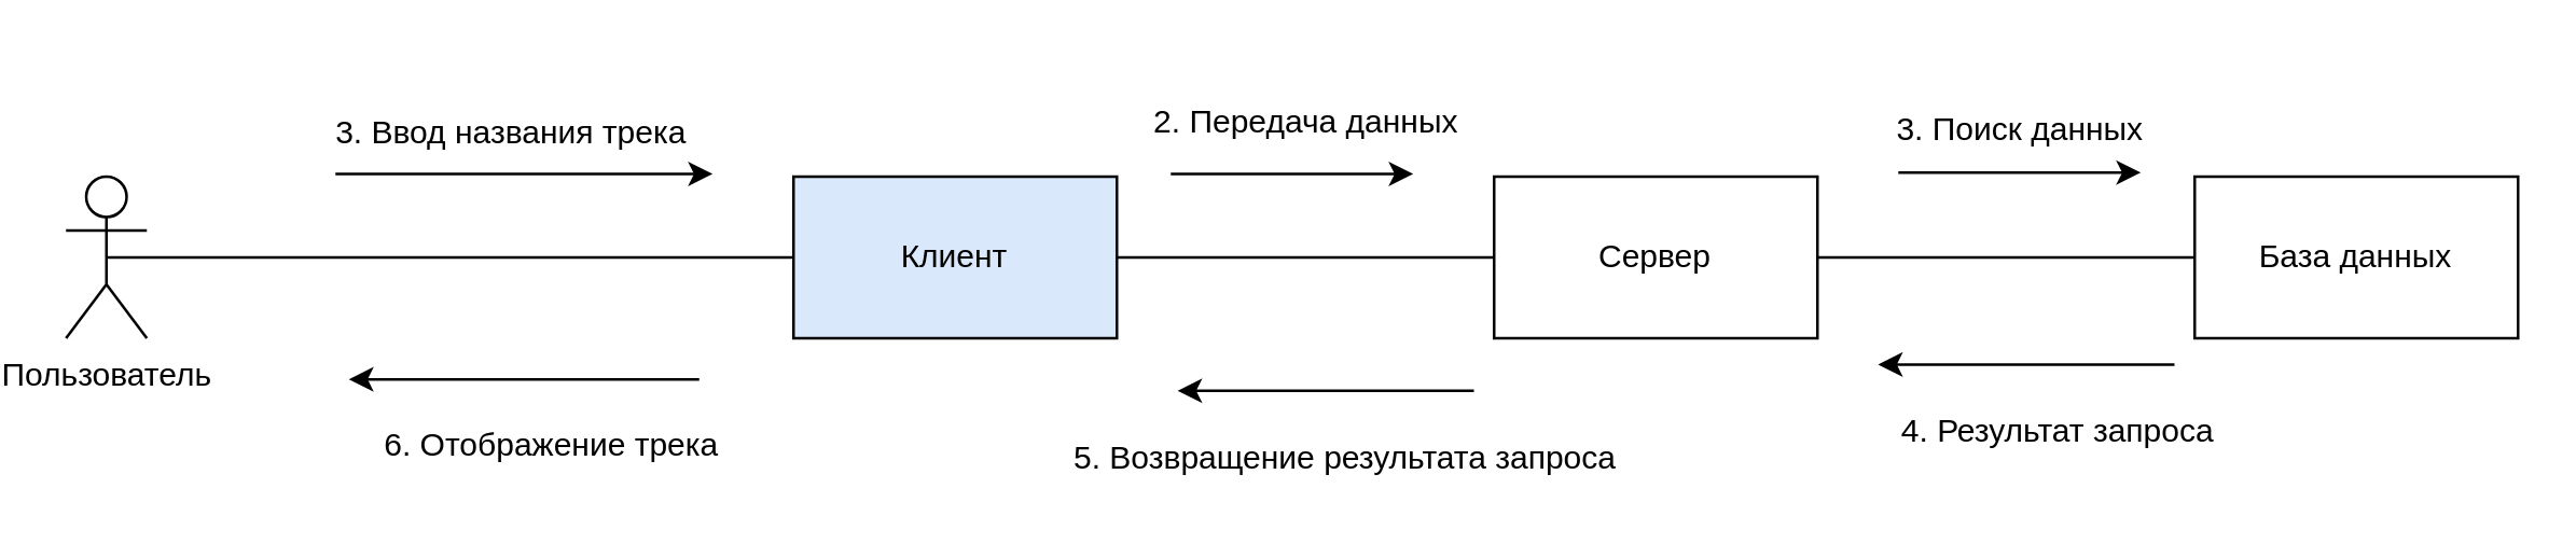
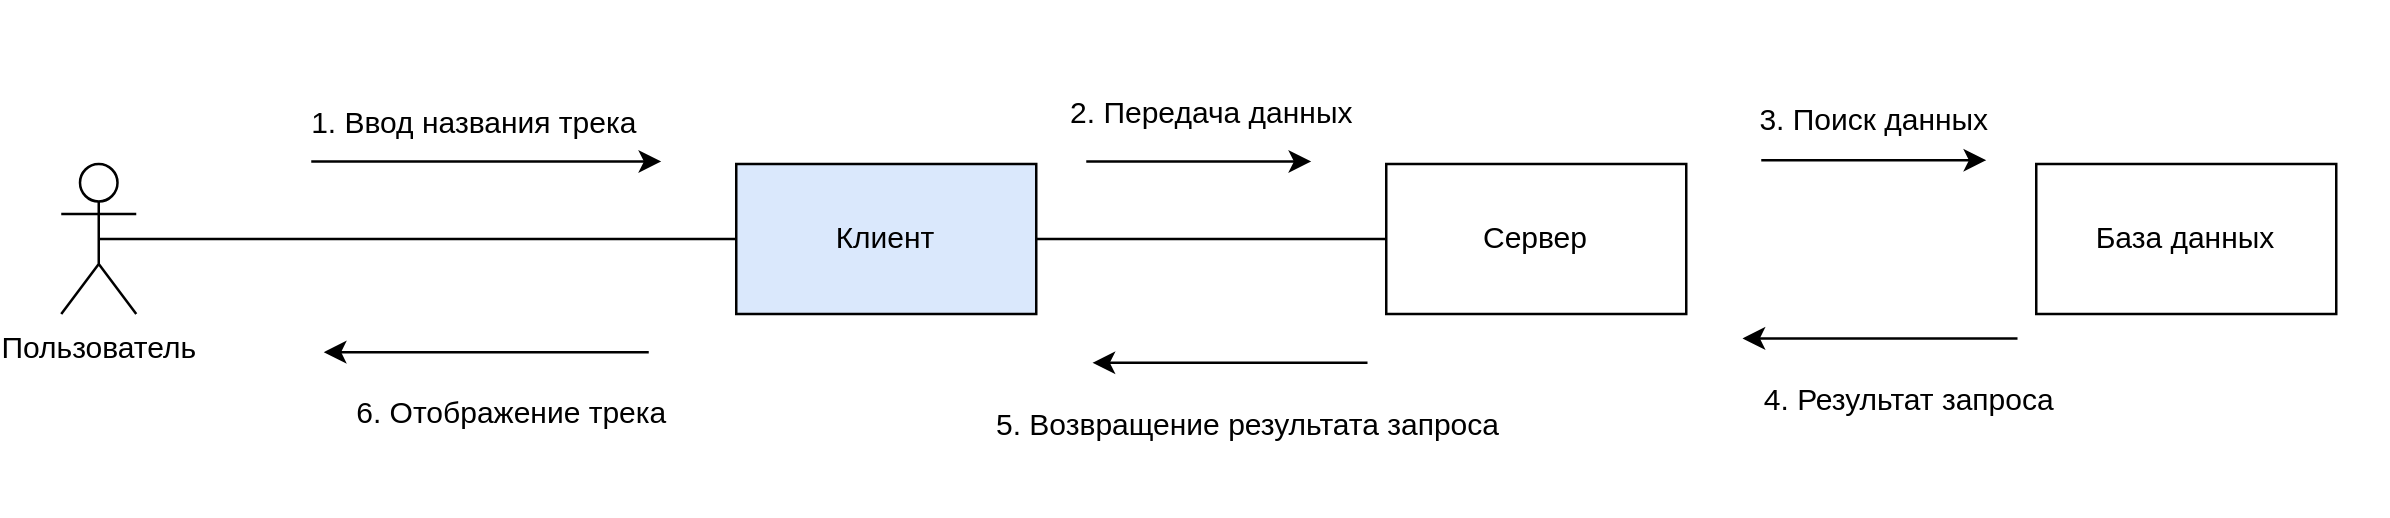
  <mxCell id="0" />
  <mxCell id="1" parent="0" />
  <mxCell id="2" value="Пользователь" style="shape=umlActor;verticalLabelPosition=bottom;verticalAlign=top;html=1;outlineConnect=0;" vertex="1" parent="1"><mxGeometry x="20" y="65" width="30" height="60" as="geometry" /></mxCell>
  <mxCell id="3" value="" style="edgeStyle=orthogonalEdgeStyle;rounded=0;orthogonalLoop=1;jettySize=auto;html=1;endArrow=none;endFill=0;" edge="1" parent="1" source="4" target="11"><mxGeometry relative="1" as="geometry"><Array as="points"><mxPoint x="460" y="95" /><mxPoint x="460" y="95" /></Array></mxGeometry></mxCell>
  <mxCell id="4" value="Клиент" style="rounded=0;whiteSpace=wrap;html=1;fillColor=#dae8fc;" vertex="1" parent="1"><mxGeometry x="290" y="65" width="120" height="60" as="geometry" /></mxCell>
  <mxCell id="5" value="" style="endArrow=none;html=1;rounded=0;exitX=0.5;exitY=0.5;exitDx=0;exitDy=0;exitPerimeter=0;entryX=0;entryY=0.5;entryDx=0;entryDy=0;" edge="1" parent="1" source="2" target="4"><mxGeometry width="50" height="50" relative="1" as="geometry"><mxPoint x="300" y="75" as="sourcePoint" /><mxPoint x="350" y="25" as="targetPoint" /></mxGeometry></mxCell>
  <mxCell id="6" value="" style="endArrow=classic;html=1;rounded=0;" edge="1" parent="1"><mxGeometry width="50" height="50" relative="1" as="geometry"><mxPoint x="120" y="64" as="sourcePoint" /><mxPoint x="260" y="64" as="targetPoint" /></mxGeometry></mxCell>
- <mxCell id="7" value="3. Ввод названия трека" style="text;html=1;align=center;verticalAlign=middle;resizable=0;points=[];autosize=1;strokeColor=none;fillColor=none;" vertex="1" parent="1"><mxGeometry x="110" y="34" width="150" height="30" as="geometry" /></mxCell>
+ <mxCell id="7" value="1. Ввод названия трека" style="text;html=1;align=center;verticalAlign=middle;resizable=0;points=[];autosize=1;strokeColor=none;fillColor=none;" vertex="1" parent="1"><mxGeometry x="110" y="34" width="150" height="30" as="geometry" /></mxCell>
  <mxCell id="8" value="" style="endArrow=classic;html=1;rounded=0;" edge="1" parent="1"><mxGeometry width="50" height="50" relative="1" as="geometry"><mxPoint x="255" y="140.25" as="sourcePoint" /><mxPoint x="125" y="140.25" as="targetPoint" /></mxGeometry></mxCell>
  <mxCell id="9" value="6. Отображение трека" style="text;html=1;align=center;verticalAlign=middle;resizable=0;points=[];autosize=1;strokeColor=none;fillColor=none;" vertex="1" parent="1"><mxGeometry x="125" y="150.25" width="150" height="30" as="geometry" /></mxCell>
- <mxCell id="10" value="" style="edgeStyle=orthogonalEdgeStyle;rounded=0;orthogonalLoop=1;jettySize=auto;html=1;endArrow=none;endFill=0;" edge="1" parent="1" source="11" target="12"><mxGeometry relative="1" as="geometry" /></mxCell>
  <mxCell id="11" value="Сервер" style="whiteSpace=wrap;html=1;rounded=0;" vertex="1" parent="1"><mxGeometry x="550" y="65" width="120" height="60" as="geometry" /></mxCell>
  <mxCell id="12" value="База данных" style="whiteSpace=wrap;html=1;rounded=0;" vertex="1" parent="1"><mxGeometry x="810" y="65" width="120" height="60" as="geometry" /></mxCell>
  <mxCell id="13" value="" style="endArrow=classic;html=1;rounded=0;" edge="1" parent="1"><mxGeometry width="50" height="50" relative="1" as="geometry"><mxPoint x="430" y="64" as="sourcePoint" /><mxPoint x="520" y="64" as="targetPoint" /></mxGeometry></mxCell>
  <mxCell id="14" value="2. Передача данных" style="text;html=1;align=center;verticalAlign=middle;resizable=0;points=[];autosize=1;strokeColor=none;fillColor=none;" vertex="1" parent="1"><mxGeometry x="410" y="30" width="140" height="30" as="geometry" /></mxCell>
  <mxCell id="15" value="" style="endArrow=classic;html=1;rounded=0;" edge="1" parent="1"><mxGeometry width="50" height="50" relative="1" as="geometry"><mxPoint x="700" y="63.5" as="sourcePoint" /><mxPoint x="790" y="63.5" as="targetPoint" /></mxGeometry></mxCell>
  <mxCell id="16" value="&lt;br&gt;3. Поиск данных&lt;br&gt;" style="text;html=1;align=center;verticalAlign=middle;resizable=0;points=[];autosize=1;strokeColor=none;fillColor=none;" vertex="1" parent="1"><mxGeometry x="690" y="20" width="110" height="40" as="geometry" /></mxCell>
  <mxCell id="17" value="" style="endArrow=classic;html=1;rounded=0;" edge="1" parent="1"><mxGeometry width="50" height="50" relative="1" as="geometry"><mxPoint x="802.5" y="134.75" as="sourcePoint" /><mxPoint x="692.5" y="134.75" as="targetPoint" /></mxGeometry></mxCell>
  <mxCell id="18" value="4. Результат запроса" style="text;html=1;strokeColor=none;fillColor=none;align=center;verticalAlign=middle;whiteSpace=wrap;rounded=0;" vertex="1" parent="1"><mxGeometry x="697.5" y="145.25" width="122.5" height="30" as="geometry" /></mxCell>
  <mxCell id="19" value="" style="endArrow=classic;html=1;rounded=0;" edge="1" parent="1"><mxGeometry width="50" height="50" relative="1" as="geometry"><mxPoint x="542.5" y="144.5" as="sourcePoint" /><mxPoint x="432.5" y="144.5" as="targetPoint" /></mxGeometry></mxCell>
  <mxCell id="20" value="5. Возвращение результата запроса" style="text;html=1;strokeColor=none;fillColor=none;align=center;verticalAlign=middle;whiteSpace=wrap;rounded=0;" vertex="1" parent="1"><mxGeometry x="390" y="155" width="210" height="30" as="geometry" /></mxCell>
